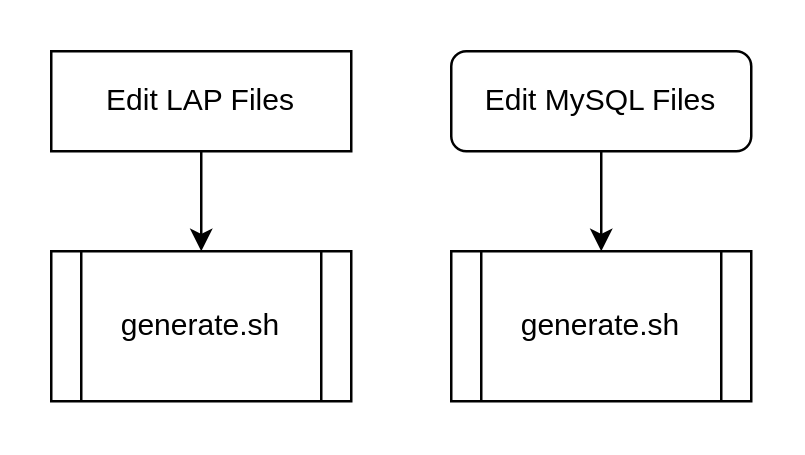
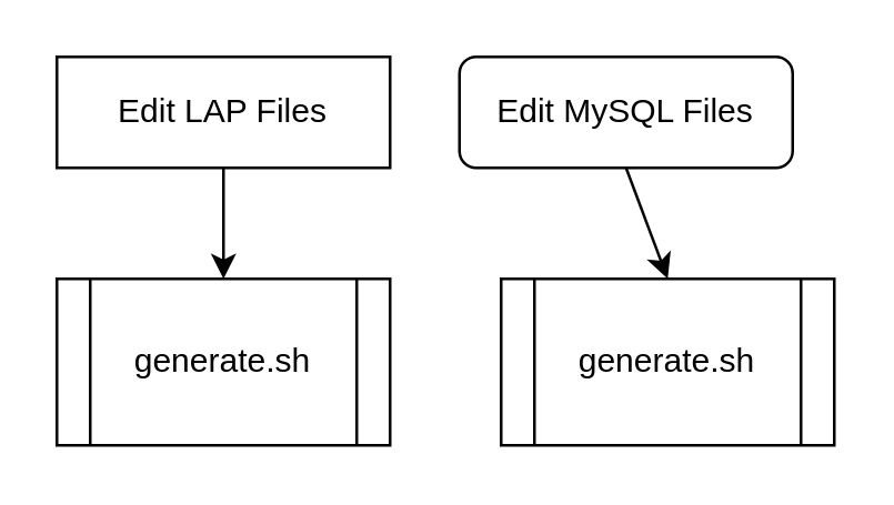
  <mxCell id="0" />
  <mxCell id="1" parent="0" />
  <mxCell id="2" style="edgeStyle=orthogonalEdgeStyle;rounded=0;orthogonalLoop=1;jettySize=auto;html=1;exitX=0.5;exitY=1;exitDx=0;exitDy=0;entryX=0.5;entryY=0;entryDx=0;entryDy=0;" parent="1" source="3" target="4" edge="1"><mxGeometry relative="1" as="geometry" /></mxCell>
  <mxCell id="3" value="Edit LAP Files" style="whiteSpace=wrap;html=1;fontSize=12;glass=0;strokeWidth=1;shadow=0;rounded=0;" parent="1" vertex="1"><mxGeometry x="20" y="20" width="120" height="40" as="geometry" /></mxCell>
  <mxCell id="4" value="generate.sh" style="shape=process;whiteSpace=wrap;html=1;backgroundOutline=1;" parent="1" vertex="1"><mxGeometry x="20" y="100" width="120" height="60" as="geometry" /></mxCell>
  <mxCell id="5" style="edgeStyle=none;html=1;exitX=0.5;exitY=1;exitDx=0;exitDy=0;entryX=0.5;entryY=0;entryDx=0;entryDy=0;" parent="1" source="6" target="7" edge="1"><mxGeometry relative="1" as="geometry" /></mxCell>
- <mxCell id="6" value="Edit MySQL Files" style="rounded=1;whiteSpace=wrap;html=1;fontSize=12;glass=0;strokeWidth=1;shadow=0;" parent="1" vertex="1"><mxGeometry x="180" y="20" width="120" height="40" as="geometry" /></mxCell>
+ <mxCell id="6" value="Edit MySQL Files" style="rounded=1;whiteSpace=wrap;html=1;fontSize=12;glass=0;strokeWidth=1;shadow=0;" parent="1" vertex="1"><mxGeometry x="165" y="20" width="120" height="40" as="geometry" /></mxCell>
  <mxCell id="7" value="generate.sh" style="shape=process;whiteSpace=wrap;html=1;backgroundOutline=1;" parent="1" vertex="1"><mxGeometry x="180" y="100" width="120" height="60" as="geometry" /></mxCell>
